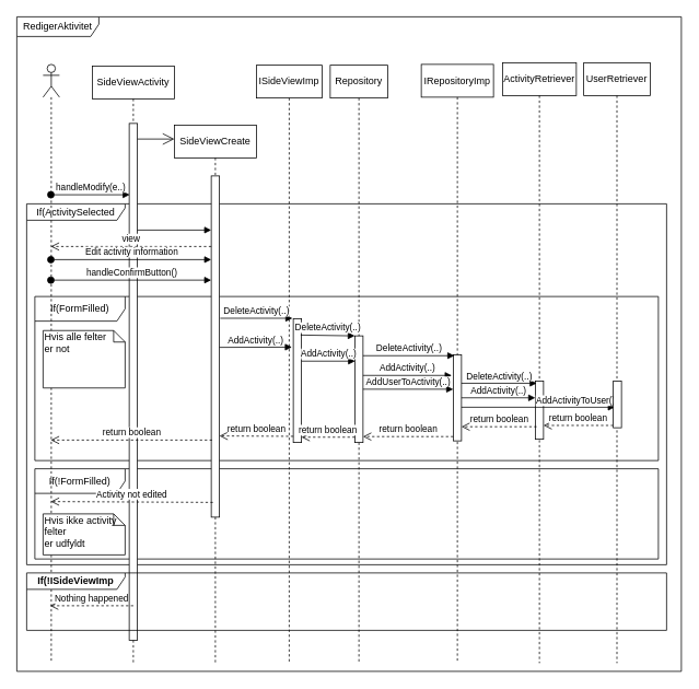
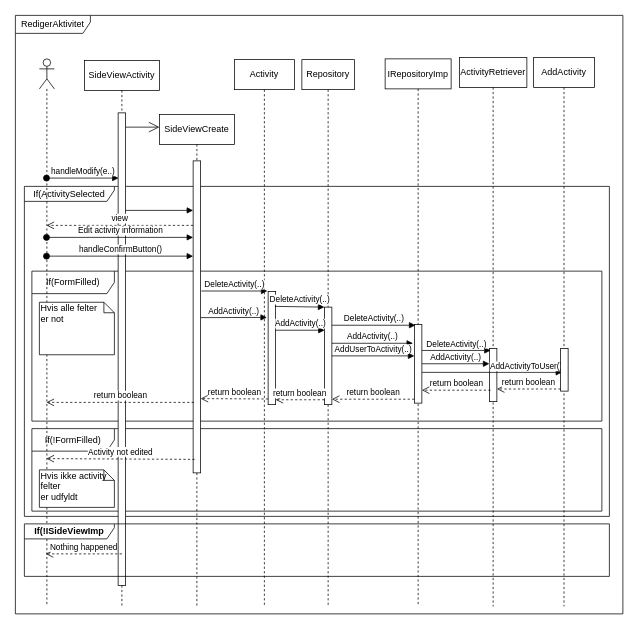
  <mxCell id="0" />
  <mxCell id="1" parent="0" />
  <mxCell id="2" value="If(ActivitySelected" style="shape=umlFrame;whiteSpace=wrap;html=1;width=120;height=20;" vertex="1" parent="1"><mxGeometry x="32" y="248" width="780" height="440" as="geometry" /></mxCell>
  <mxCell id="3" value="RedigerAktivitet" style="shape=umlFrame;whiteSpace=wrap;html=1;fillColor=#ffffff;width=100;height=24;noLabel=0;portConstraintRotation=0;snapToPoint=0;fixDash=0;autosize=0;collapsible=0;container=0;part=0;backgroundOutline=0;" vertex="1" parent="1"><mxGeometry x="20" y="20" width="810" height="798" as="geometry" /></mxCell>
  <mxCell id="4" value="If(!FormFilled)" style="shape=umlFrame;whiteSpace=wrap;html=1;fillColor=none;width=110;height=30;shadow=0;" vertex="1" parent="1"><mxGeometry x="42" y="571" width="760" height="110" as="geometry" /></mxCell>
  <mxCell id="5" value="If(FormFilled)" style="shape=umlFrame;whiteSpace=wrap;html=1;fillColor=none;width=110;height=30;shadow=0;" vertex="1" parent="1"><mxGeometry x="42" y="361" width="760" height="200" as="geometry" /></mxCell>
  <mxCell id="6" value="" style="shape=umlLifeline;participant=umlActor;perimeter=lifelinePerimeter;whiteSpace=wrap;html=1;container=1;collapsible=0;recursiveResize=0;verticalAlign=top;spacingTop=36;labelBackgroundColor=#ffffff;outlineConnect=0;fillColor=#ffffff;" vertex="1" parent="1"><mxGeometry x="52" y="78" width="20" height="730" as="geometry" /></mxCell>
  <mxCell id="7" value="SideViewActivity" style="shape=umlLifeline;perimeter=lifelinePerimeter;whiteSpace=wrap;html=1;container=1;collapsible=0;recursiveResize=0;outlineConnect=0;fillColor=#ffffff;" vertex="1" parent="1"><mxGeometry x="112" y="80" width="100" height="728" as="geometry" /></mxCell>
  <mxCell id="8" value="" style="html=1;points=[];perimeter=orthogonalPerimeter;fillColor=#ffffff;" vertex="1" parent="7"><mxGeometry x="45" y="70" width="10" height="630" as="geometry" /></mxCell>
  <mxCell id="9" value="SideViewCreate" style="shape=umlLifeline;perimeter=lifelinePerimeter;whiteSpace=wrap;html=1;container=1;collapsible=0;recursiveResize=0;outlineConnect=0;fillColor=#ffffff;" vertex="1" parent="1"><mxGeometry x="212" y="152" width="100" height="656" as="geometry" /></mxCell>
  <mxCell id="10" value="" style="html=1;points=[];perimeter=orthogonalPerimeter;fillColor=#ffffff;" vertex="1" parent="9"><mxGeometry x="45" y="62" width="10" height="416" as="geometry" /></mxCell>
  <mxCell id="11" value="handleModify(e..)" style="html=1;verticalAlign=bottom;startArrow=oval;endArrow=block;startSize=8;entryX=0.066;entryY=0.138;entryDx=0;entryDy=0;entryPerimeter=0;" edge="1" parent="1" source="6" target="8"><mxGeometry relative="1" as="geometry"><mxPoint x="62" y="228" as="sourcePoint" /></mxGeometry></mxCell>
  <mxCell id="12" value="" style="html=1;verticalAlign=bottom;endArrow=block;entryX=0;entryY=0;" edge="1" parent="1"><mxGeometry relative="1" as="geometry"><mxPoint x="167" y="280" as="sourcePoint" /><mxPoint x="257" y="280" as="targetPoint" /></mxGeometry></mxCell>
  <mxCell id="13" value="view" style="html=1;verticalAlign=bottom;endArrow=open;dashed=1;endSize=8;exitX=0;exitY=0.048;exitDx=0;exitDy=0;exitPerimeter=0;" edge="1" parent="1"><mxGeometry relative="1" as="geometry"><mxPoint x="61.5" y="300" as="targetPoint" /><mxPoint x="257" y="300" as="sourcePoint" /></mxGeometry></mxCell>
  <mxCell id="14" value="" style="endArrow=open;endFill=1;endSize=12;html=1;" edge="1" parent="1" source="8"><mxGeometry width="160" relative="1" as="geometry"><mxPoint x="168.143" y="172.571" as="sourcePoint" /><mxPoint x="212" y="169" as="targetPoint" /></mxGeometry></mxCell>
  <mxCell id="15" value="Edit activity information" style="html=1;verticalAlign=bottom;startArrow=oval;startFill=1;endArrow=block;startSize=8;entryX=0.045;entryY=0.086;entryDx=0;entryDy=0;entryPerimeter=0;" edge="1" parent="1"><mxGeometry width="60" relative="1" as="geometry"><mxPoint x="61.5" y="316" as="sourcePoint" /><mxPoint x="257" y="316" as="targetPoint" /></mxGeometry></mxCell>
- <mxCell id="16" value="ISideViewImp" style="shape=umlLifeline;perimeter=lifelinePerimeter;whiteSpace=wrap;html=1;container=1;collapsible=0;recursiveResize=0;outlineConnect=0;fillColor=#ffffff;" vertex="1" parent="1"><mxGeometry x="312" y="79" width="80" height="729" as="geometry" /></mxCell>
+ <mxCell id="16" value="Activity" style="shape=umlLifeline;perimeter=lifelinePerimeter;whiteSpace=wrap;html=1;container=1;collapsible=0;recursiveResize=0;outlineConnect=0;fillColor=#ffffff;" vertex="1" parent="1"><mxGeometry x="312" y="79" width="80" height="729" as="geometry" /></mxCell>
  <mxCell id="17" value="" style="html=1;points=[];perimeter=orthogonalPerimeter;fillColor=#ffffff;" vertex="1" parent="16"><mxGeometry x="45" y="309" width="10" height="151" as="geometry" /></mxCell>
  <mxCell id="18" value="AddActivity(..)" style="html=1;verticalAlign=bottom;endArrow=block;entryX=-0.16;entryY=0.23;entryDx=0;entryDy=0;entryPerimeter=0;" edge="1" parent="1" target="17"><mxGeometry relative="1" as="geometry"><mxPoint x="267" y="423" as="sourcePoint" /></mxGeometry></mxCell>
  <mxCell id="19" value="Repository" style="shape=umlLifeline;perimeter=lifelinePerimeter;whiteSpace=wrap;html=1;container=1;collapsible=0;recursiveResize=0;outlineConnect=0;fillColor=#ffffff;" vertex="1" parent="1"><mxGeometry x="402" y="79" width="70" height="729" as="geometry" /></mxCell>
  <mxCell id="20" value="" style="html=1;points=[];perimeter=orthogonalPerimeter;fillColor=#ffffff;" vertex="1" parent="19"><mxGeometry x="30" y="330" width="10" height="130" as="geometry" /></mxCell>
  <mxCell id="21" value="AddActivity(..)" style="html=1;verticalAlign=bottom;endArrow=block;entryX=0.04;entryY=0.237;entryDx=0;entryDy=0;entryPerimeter=0;" edge="1" parent="1" source="17" target="20"><mxGeometry relative="1" as="geometry"><mxPoint x="467" y="387.5" as="sourcePoint" /></mxGeometry></mxCell>
  <mxCell id="22" value="IRepositoryImp" style="shape=umlLifeline;perimeter=lifelinePerimeter;whiteSpace=wrap;html=1;container=1;collapsible=0;recursiveResize=0;outlineConnect=0;fillColor=#ffffff;" vertex="1" parent="1"><mxGeometry x="513" y="78" width="88" height="730" as="geometry" /></mxCell>
  <mxCell id="23" value="" style="html=1;points=[];perimeter=orthogonalPerimeter;fillColor=#ffffff;" vertex="1" parent="22"><mxGeometry x="39" y="354" width="10" height="105" as="geometry" /></mxCell>
  <mxCell id="24" value="AddActivity(..)" style="html=1;verticalAlign=bottom;endArrow=block;entryX=-0.18;entryY=0.24;entryDx=0;entryDy=0;entryPerimeter=0;" edge="1" parent="1" source="20" target="23"><mxGeometry relative="1" as="geometry"><mxPoint x="577" y="433" as="sourcePoint" /></mxGeometry></mxCell>
  <mxCell id="25" value="AddUserToActivity(..)" style="html=1;verticalAlign=bottom;endArrow=block;" edge="1" parent="1" source="20" target="23"><mxGeometry relative="1" as="geometry"><mxPoint x="547" y="452" as="sourcePoint" /><mxPoint x="647" y="452" as="targetPoint" /></mxGeometry></mxCell>
  <mxCell id="26" value="ActivityRetriever" style="shape=umlLifeline;perimeter=lifelinePerimeter;whiteSpace=wrap;html=1;container=1;collapsible=0;recursiveResize=0;outlineConnect=0;fillColor=#ffffff;" vertex="1" parent="1"><mxGeometry x="612" y="76" width="90" height="732" as="geometry" /></mxCell>
  <mxCell id="27" value="" style="html=1;points=[];perimeter=orthogonalPerimeter;fillColor=#ffffff;" vertex="1" parent="26"><mxGeometry x="40" y="388" width="10" height="71" as="geometry" /></mxCell>
- <mxCell id="28" value="UserRetriever" style="shape=umlLifeline;perimeter=lifelinePerimeter;whiteSpace=wrap;html=1;container=1;collapsible=0;recursiveResize=0;outlineConnect=0;fillColor=#ffffff;" vertex="1" parent="1"><mxGeometry x="711" y="76" width="81" height="732" as="geometry" /></mxCell>
+ <mxCell id="28" value="AddActivity" style="shape=umlLifeline;perimeter=lifelinePerimeter;whiteSpace=wrap;html=1;container=1;collapsible=0;recursiveResize=0;outlineConnect=0;fillColor=#ffffff;" vertex="1" parent="1"><mxGeometry x="711" y="76" width="81" height="732" as="geometry" /></mxCell>
  <mxCell id="29" value="AddActivity(..)" style="html=1;verticalAlign=bottom;endArrow=block;" edge="1" parent="1" source="23" target="27"><mxGeometry relative="1" as="geometry"><mxPoint x="697" y="467" as="sourcePoint" /></mxGeometry></mxCell>
  <mxCell id="30" value="AddActivityToUser()" style="html=1;verticalAlign=bottom;endArrow=block;entryX=0.2;entryY=0.561;entryDx=0;entryDy=0;entryPerimeter=0;" edge="1" parent="1" source="23" target="40"><mxGeometry x="0.491" y="-1" relative="1" as="geometry"><mxPoint x="668" y="497" as="sourcePoint" /><mxPoint x="742" y="497" as="targetPoint" /><mxPoint as="offset" /><Array as="points" /></mxGeometry></mxCell>
  <mxCell id="31" value="return boolean" style="html=1;verticalAlign=bottom;endArrow=open;dashed=1;endSize=8;exitX=0;exitY=0.95;" edge="1" parent="1" source="40" target="27"><mxGeometry relative="1" as="geometry"><mxPoint x="771.5" y="517" as="targetPoint" /></mxGeometry></mxCell>
  <mxCell id="32" value="return boolean" style="html=1;verticalAlign=bottom;endArrow=open;dashed=1;endSize=8;exitX=0.155;exitY=0.785;exitDx=0;exitDy=0;exitPerimeter=0;" edge="1" parent="1" source="27" target="23"><mxGeometry relative="1" as="geometry"><mxPoint x="663.5" y="519" as="targetPoint" /></mxGeometry></mxCell>
  <mxCell id="33" value="return boolean" style="html=1;verticalAlign=bottom;endArrow=open;dashed=1;endSize=8;exitX=0;exitY=0.95;" edge="1" parent="1" source="23" target="20"><mxGeometry relative="1" as="geometry"><mxPoint x="589" y="509" as="targetPoint" /></mxGeometry></mxCell>
  <mxCell id="34" value="return boolean" style="html=1;verticalAlign=bottom;endArrow=open;dashed=1;endSize=8;exitX=0;exitY=0.95;" edge="1" parent="1" source="17"><mxGeometry relative="1" as="geometry"><mxPoint x="267" y="531" as="targetPoint" /></mxGeometry></mxCell>
  <mxCell id="35" value="return boolean" style="html=1;verticalAlign=bottom;endArrow=open;dashed=1;endSize=8;exitX=0;exitY=0.95;" edge="1" parent="1" source="20" target="17"><mxGeometry relative="1" as="geometry"><mxPoint x="472" y="483" as="targetPoint" /></mxGeometry></mxCell>
  <mxCell id="36" value="handleConfirmButton()" style="html=1;verticalAlign=bottom;startArrow=oval;startFill=1;endArrow=block;startSize=8;entryX=-0.003;entryY=0.146;entryDx=0;entryDy=0;entryPerimeter=0;" edge="1" parent="1"><mxGeometry width="60" relative="1" as="geometry"><mxPoint x="61.5" y="341" as="sourcePoint" /><mxPoint x="257" y="341" as="targetPoint" /></mxGeometry></mxCell>
  <mxCell id="37" value="Hvis ikke activity felter&lt;br&gt;er udfyldt" style="shape=note;whiteSpace=wrap;html=1;size=14;verticalAlign=top;align=left;spacingTop=-6;shadow=0;fillColor=#ffffff;" vertex="1" parent="1"><mxGeometry x="52" y="626" width="100" height="50" as="geometry" /></mxCell>
  <mxCell id="38" value="Activity not edited" style="html=1;verticalAlign=bottom;endArrow=open;dashed=1;endSize=8;exitX=0.152;exitY=0.798;exitDx=0;exitDy=0;exitPerimeter=0;" edge="1" parent="1"><mxGeometry relative="1" as="geometry"><mxPoint x="259" y="612" as="sourcePoint" /><mxPoint x="61.5" y="611" as="targetPoint" /></mxGeometry></mxCell>
  <mxCell id="39" value="return boolean" style="html=1;verticalAlign=bottom;endArrow=open;dashed=1;endSize=8;exitX=0.12;exitY=0.616;exitDx=0;exitDy=0;exitPerimeter=0;" edge="1" parent="1"><mxGeometry relative="1" as="geometry"><mxPoint x="61.5" y="536" as="targetPoint" /><mxPoint x="258" y="536" as="sourcePoint" /></mxGeometry></mxCell>
  <mxCell id="40" value="" style="html=1;points=[];perimeter=orthogonalPerimeter;fillColor=#ffffff;" vertex="1" parent="1"><mxGeometry x="747" y="464" width="10" height="57" as="geometry" /></mxCell>
  <mxCell id="41" value="Hvis alle felter&lt;br&gt;er not" style="shape=note;whiteSpace=wrap;html=1;size=14;verticalAlign=top;align=left;spacingTop=-6;shadow=0;fillColor=#ffffff;" vertex="1" parent="1"><mxGeometry x="52" y="402.5" width="100" height="70" as="geometry" /></mxCell>
  <mxCell id="42" value="DeleteActivity(..)" style="html=1;verticalAlign=bottom;endArrow=block;entryX=-0.16;entryY=0.23;entryDx=0;entryDy=0;entryPerimeter=0;" edge="1" parent="1"><mxGeometry relative="1" as="geometry"><mxPoint x="268" y="387.5" as="sourcePoint" /><mxPoint x="356" y="387.5" as="targetPoint" /></mxGeometry></mxCell>
  <mxCell id="43" value="DeleteActivity(..)" style="html=1;verticalAlign=bottom;endArrow=block;" edge="1" parent="1" target="20"><mxGeometry relative="1" as="geometry"><mxPoint x="366" y="408" as="sourcePoint" /><mxPoint x="445" y="408" as="targetPoint" /></mxGeometry></mxCell>
  <mxCell id="44" value="DeleteActivity(..)" style="html=1;verticalAlign=bottom;endArrow=block;entryX=0.14;entryY=0.011;entryDx=0;entryDy=0;entryPerimeter=0;" edge="1" parent="1" source="20" target="23"><mxGeometry relative="1" as="geometry"><mxPoint x="278" y="397.5" as="sourcePoint" /><mxPoint x="366" y="397.5" as="targetPoint" /></mxGeometry></mxCell>
  <mxCell id="45" value="DeleteActivity(..)" style="html=1;verticalAlign=bottom;endArrow=block;entryX=0.18;entryY=0.039;entryDx=0;entryDy=0;entryPerimeter=0;" edge="1" parent="1" source="23" target="27"><mxGeometry relative="1" as="geometry"><mxPoint x="452" y="443" as="sourcePoint" /><mxPoint x="563" y="443" as="targetPoint" /></mxGeometry></mxCell>
  <mxCell id="46" value="If(!ISideViewImp" style="shape=umlFrame;whiteSpace=wrap;html=1;width=120;height=20;fontStyle=1" vertex="1" parent="1"><mxGeometry x="32" y="698" width="780" height="70" as="geometry" /></mxCell>
  <mxCell id="47" value="Nothing happened" style="html=1;verticalAlign=bottom;endArrow=open;dashed=1;endSize=8;" edge="1" parent="1"><mxGeometry relative="1" as="geometry"><mxPoint x="60.5" y="738" as="targetPoint" /><mxPoint x="162" y="738" as="sourcePoint" /></mxGeometry></mxCell>
